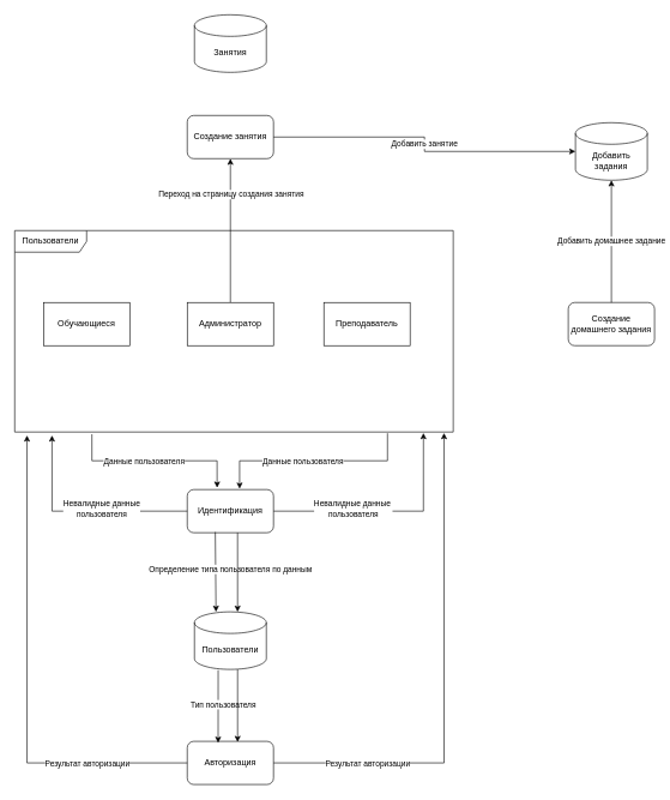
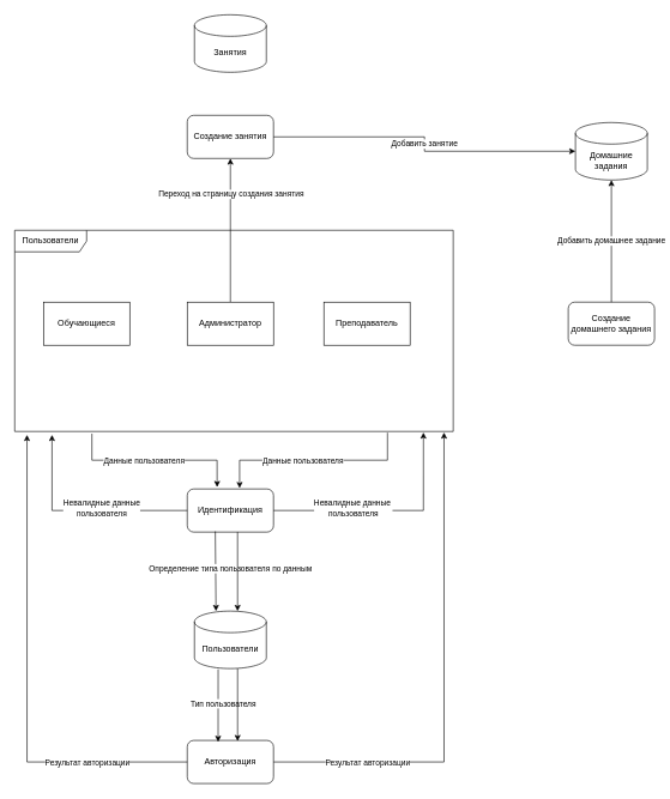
  <mxCell id="0" />
  <mxCell id="1" parent="0" />
  <mxCell id="2" value="Пользователи" style="shape=cylinder3;whiteSpace=wrap;html=1;boundedLbl=1;backgroundOutline=1;size=15;" vertex="1" parent="1"><mxGeometry x="270" y="850" width="100" height="80" as="geometry" /></mxCell>
  <mxCell id="3" value="Идентификация" style="rounded=1;whiteSpace=wrap;html=1;" vertex="1" parent="1"><mxGeometry x="260" y="680" width="120" height="60" as="geometry" /></mxCell>
  <mxCell id="4" value="Авторизация" style="rounded=1;whiteSpace=wrap;html=1;" vertex="1" parent="1"><mxGeometry x="260" y="1030" width="120" height="60" as="geometry" /></mxCell>
  <mxCell id="5" value="" style="endArrow=classic;html=1;rounded=0;exitX=0.33;exitY=1.013;exitDx=0;exitDy=0;exitPerimeter=0;entryX=0.358;entryY=0.034;entryDx=0;entryDy=0;entryPerimeter=0;" edge="1" parent="1" source="2" target="4"><mxGeometry width="50" height="50" relative="1" as="geometry"><mxPoint x="310" y="1000" as="sourcePoint" /><mxPoint x="360" y="950" as="targetPoint" /></mxGeometry></mxCell>
  <mxCell id="6" value="Тип пользователя" style="edgeLabel;html=1;align=center;verticalAlign=middle;resizable=0;points=[];" vertex="1" connectable="0" parent="5"><mxGeometry x="-0.062" y="-4" relative="1" as="geometry"><mxPoint x="11" as="offset" /></mxGeometry></mxCell>
  <mxCell id="7" value="" style="endArrow=classic;html=1;rounded=0;exitX=0.33;exitY=1.013;exitDx=0;exitDy=0;exitPerimeter=0;entryX=0.358;entryY=0.034;entryDx=0;entryDy=0;entryPerimeter=0;" edge="1" parent="1"><mxGeometry width="50" height="50" relative="1" as="geometry"><mxPoint x="330" y="930" as="sourcePoint" /><mxPoint x="330" y="1031" as="targetPoint" /></mxGeometry></mxCell>
  <mxCell id="8" value="Определение типа пользователя по данным" style="endArrow=classic;html=1;rounded=0;exitX=0.325;exitY=0.984;exitDx=0;exitDy=0;exitPerimeter=0;entryX=0.358;entryY=0.034;entryDx=0;entryDy=0;entryPerimeter=0;" edge="1" parent="1" source="3"><mxGeometry x="-0.078" y="21" width="50" height="50" relative="1" as="geometry"><mxPoint x="300" y="749" as="sourcePoint" /><mxPoint x="300" y="850" as="targetPoint" /><mxPoint y="1" as="offset" /></mxGeometry></mxCell>
  <mxCell id="9" value="" style="endArrow=classic;html=1;rounded=0;exitX=0.583;exitY=1;exitDx=0;exitDy=0;exitPerimeter=0;entryX=0.358;entryY=0.034;entryDx=0;entryDy=0;entryPerimeter=0;" edge="1" parent="1" source="3"><mxGeometry width="50" height="50" relative="1" as="geometry"><mxPoint x="330" y="749" as="sourcePoint" /><mxPoint x="330" y="850" as="targetPoint" /></mxGeometry></mxCell>
  <mxCell id="10" value="Пользователи" style="shape=umlFrame;whiteSpace=wrap;html=1;pointerEvents=0;width=100;height=30;" vertex="1" parent="1"><mxGeometry x="20" y="320" width="610" height="280" as="geometry" /></mxCell>
  <mxCell id="11" value="" style="endArrow=classic;html=1;rounded=0;entryX=0.607;entryY=-0.019;entryDx=0;entryDy=0;entryPerimeter=0;exitX=0.85;exitY=1.006;exitDx=0;exitDy=0;exitPerimeter=0;edgeStyle=orthogonalEdgeStyle;" edge="1" parent="1" source="10" target="3"><mxGeometry width="50" height="50" relative="1" as="geometry"><mxPoint x="440" y="660" as="sourcePoint" /><mxPoint x="490" y="610" as="targetPoint" /></mxGeometry></mxCell>
  <mxCell id="12" value="Данные пользователя" style="edgeLabel;html=1;align=center;verticalAlign=middle;resizable=0;points=[];" vertex="1" connectable="0" parent="11"><mxGeometry x="0.169" y="-3" relative="1" as="geometry"><mxPoint x="9" y="3" as="offset" /></mxGeometry></mxCell>
  <mxCell id="13" value="" style="endArrow=classic;html=1;rounded=0;entryX=0.346;entryY=-0.043;entryDx=0;entryDy=0;entryPerimeter=0;exitX=0.176;exitY=1.011;exitDx=0;exitDy=0;exitPerimeter=0;edgeStyle=orthogonalEdgeStyle;" edge="1" parent="1" source="10" target="3"><mxGeometry width="50" height="50" relative="1" as="geometry"><mxPoint x="236" y="663" as="sourcePoint" /><mxPoint x="30" y="740" as="targetPoint" /></mxGeometry></mxCell>
  <mxCell id="14" value="Данные пользователя" style="edgeLabel;html=1;align=center;verticalAlign=middle;resizable=0;points=[];" vertex="1" connectable="0" parent="13"><mxGeometry x="-0.347" y="-2" relative="1" as="geometry"><mxPoint x="28" y="-2" as="offset" /></mxGeometry></mxCell>
  <mxCell id="15" value="Обучающиеся" style="rounded=0;whiteSpace=wrap;html=1;" vertex="1" parent="1"><mxGeometry x="60" y="420" width="120" height="60" as="geometry" /></mxCell>
  <mxCell id="16" value="Преподаватель" style="rounded=0;whiteSpace=wrap;html=1;" vertex="1" parent="1"><mxGeometry x="450" y="420" width="120" height="60" as="geometry" /></mxCell>
  <mxCell id="17" style="edgeStyle=orthogonalEdgeStyle;rounded=0;orthogonalLoop=1;jettySize=auto;html=1;entryX=0.5;entryY=1;entryDx=0;entryDy=0;" edge="1" parent="1" source="19" target="31"><mxGeometry relative="1" as="geometry" /></mxCell>
  <mxCell id="18" value="Переход на страницу создания занятия" style="edgeLabel;html=1;align=center;verticalAlign=middle;resizable=0;points=[];" vertex="1" connectable="0" parent="17"><mxGeometry x="0.337" y="1" relative="1" as="geometry"><mxPoint x="1" y="-17" as="offset" /></mxGeometry></mxCell>
  <mxCell id="19" value="Администратор" style="rounded=0;whiteSpace=wrap;html=1;" vertex="1" parent="1"><mxGeometry x="260" y="420" width="120" height="60" as="geometry" /></mxCell>
  <mxCell id="20" style="edgeStyle=orthogonalEdgeStyle;rounded=0;orthogonalLoop=1;jettySize=auto;html=1;entryX=0.085;entryY=1.017;entryDx=0;entryDy=0;entryPerimeter=0;" edge="1" parent="1" source="3" target="10"><mxGeometry relative="1" as="geometry"><Array as="points"><mxPoint x="72" y="710" /></Array></mxGeometry></mxCell>
  <mxCell id="21" value="Невалидные данные&lt;br&gt;пользователя" style="edgeLabel;html=1;align=center;verticalAlign=middle;resizable=0;points=[];" vertex="1" connectable="0" parent="20"><mxGeometry x="0.088" y="-4" relative="1" as="geometry"><mxPoint x="40" as="offset" /></mxGeometry></mxCell>
  <mxCell id="22" style="edgeStyle=orthogonalEdgeStyle;rounded=0;orthogonalLoop=1;jettySize=auto;html=1;entryX=0.932;entryY=1.005;entryDx=0;entryDy=0;entryPerimeter=0;" edge="1" parent="1" source="3" target="10"><mxGeometry relative="1" as="geometry"><Array as="points"><mxPoint x="589" y="710" /></Array></mxGeometry></mxCell>
  <mxCell id="23" value="Невалидные данные&amp;nbsp;&lt;br&gt;пользователя" style="edgeLabel;html=1;align=center;verticalAlign=middle;resizable=0;points=[];" vertex="1" connectable="0" parent="22"><mxGeometry x="-0.577" y="4" relative="1" as="geometry"><mxPoint x="43" as="offset" /></mxGeometry></mxCell>
  <mxCell id="24" style="edgeStyle=orthogonalEdgeStyle;rounded=0;orthogonalLoop=1;jettySize=auto;html=1;entryX=0.979;entryY=1.005;entryDx=0;entryDy=0;entryPerimeter=0;" edge="1" parent="1" source="4" target="10"><mxGeometry relative="1" as="geometry"><Array as="points"><mxPoint x="617" y="1060" /></Array></mxGeometry></mxCell>
  <mxCell id="25" value="Результат авторизации" style="edgeLabel;html=1;align=center;verticalAlign=middle;resizable=0;points=[];" vertex="1" connectable="0" parent="24"><mxGeometry x="-0.823" y="2" relative="1" as="geometry"><mxPoint x="68" y="2" as="offset" /></mxGeometry></mxCell>
  <mxCell id="26" style="edgeStyle=orthogonalEdgeStyle;rounded=0;orthogonalLoop=1;jettySize=auto;html=1;entryX=0.028;entryY=1.017;entryDx=0;entryDy=0;entryPerimeter=0;" edge="1" parent="1" source="4" target="10"><mxGeometry relative="1" as="geometry"><Array as="points"><mxPoint x="37" y="1060" /></Array></mxGeometry></mxCell>
  <mxCell id="27" value="Результат авторизации" style="edgeLabel;html=1;align=center;verticalAlign=middle;resizable=0;points=[];" vertex="1" connectable="0" parent="26"><mxGeometry x="-0.49" y="6" relative="1" as="geometry"><mxPoint x="33" y="-6" as="offset" /></mxGeometry></mxCell>
  <mxCell id="28" value="Создание домашнего задания" style="rounded=1;whiteSpace=wrap;html=1;" vertex="1" parent="1"><mxGeometry x="790" y="420" width="120" height="60" as="geometry" /></mxCell>
- <mxCell id="29" value="Добавить задания" style="shape=cylinder3;whiteSpace=wrap;html=1;boundedLbl=1;backgroundOutline=1;size=15;" vertex="1" parent="1"><mxGeometry x="800" y="170" width="100" height="80" as="geometry" /></mxCell>
+ <mxCell id="29" value="Домашние задания" style="shape=cylinder3;whiteSpace=wrap;html=1;boundedLbl=1;backgroundOutline=1;size=15;" vertex="1" parent="1"><mxGeometry x="800" y="170" width="100" height="80" as="geometry" /></mxCell>
  <mxCell id="30" value="Добавить домашнее задание" style="edgeStyle=orthogonalEdgeStyle;rounded=0;orthogonalLoop=1;jettySize=auto;html=1;entryX=0.5;entryY=1;entryDx=0;entryDy=0;entryPerimeter=0;" edge="1" parent="1" source="28" target="29"><mxGeometry relative="1" as="geometry" /></mxCell>
  <mxCell id="31" value="Создание занятия" style="rounded=1;whiteSpace=wrap;html=1;" vertex="1" parent="1"><mxGeometry x="260" y="160" width="120" height="60" as="geometry" /></mxCell>
  <mxCell id="32" value="Занятия" style="shape=cylinder3;whiteSpace=wrap;html=1;boundedLbl=1;backgroundOutline=1;size=15;" vertex="1" parent="1"><mxGeometry x="270" y="20" width="100" height="80" as="geometry" /></mxCell>
  <mxCell id="33" value="Добавить занятие" style="edgeStyle=orthogonalEdgeStyle;rounded=0;orthogonalLoop=1;jettySize=auto;html=1;" edge="1" parent="1" source="31" target="29"><mxGeometry relative="1" as="geometry" /></mxCell>
